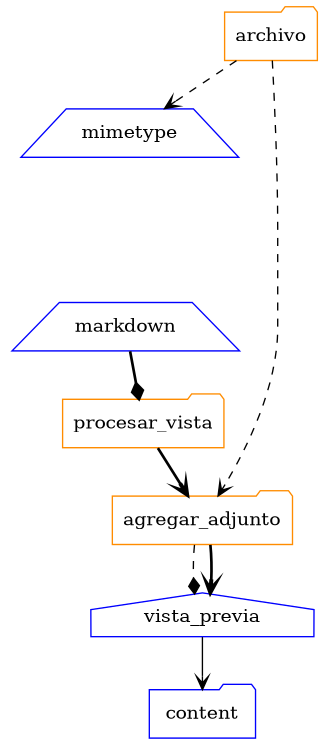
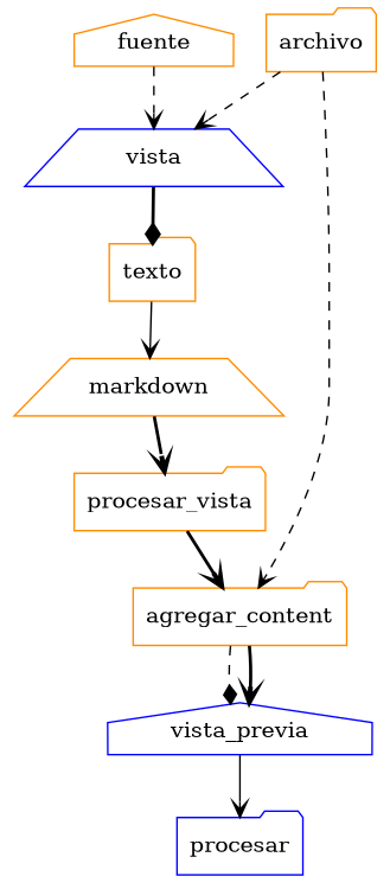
  digraph {
    node [color=darkorange shape=folder]
    edge [arrowhead=vee style=dashed]
-   mimetype [color=blue shape=trapezium]
-   markdown [color=blue shape=trapezium]
+   fuente [shape=house]
+   mimetype [color=blue shape=trapezium label=vista]
+   texto
+   markdown [shape=trapezium]
    archivo
-   agregar_adjunto
+   agregar_adjunto [label=agregar_content]
    n7 [label=procesar_vista]
    vista_previa [color=blue shape=house]
-   content [color=blue]
-   markdown -> n7 [arrowhead=diamond style=bold]
+   content [color=blue label=procesar]
+   fuente -> mimetype
+   mimetype -> texto [arrowhead=diamond style=bold]
+   texto -> markdown [style=solid]
+   markdown -> n7 [style=bold]
    archivo -> mimetype
    archivo -> agregar_adjunto
    agregar_adjunto -> vista_previa [arrowhead=diamond]
    agregar_adjunto -> vista_previa [style=bold]
    n7 -> agregar_adjunto [style=bold]
    vista_previa -> content [style=solid]
  }
